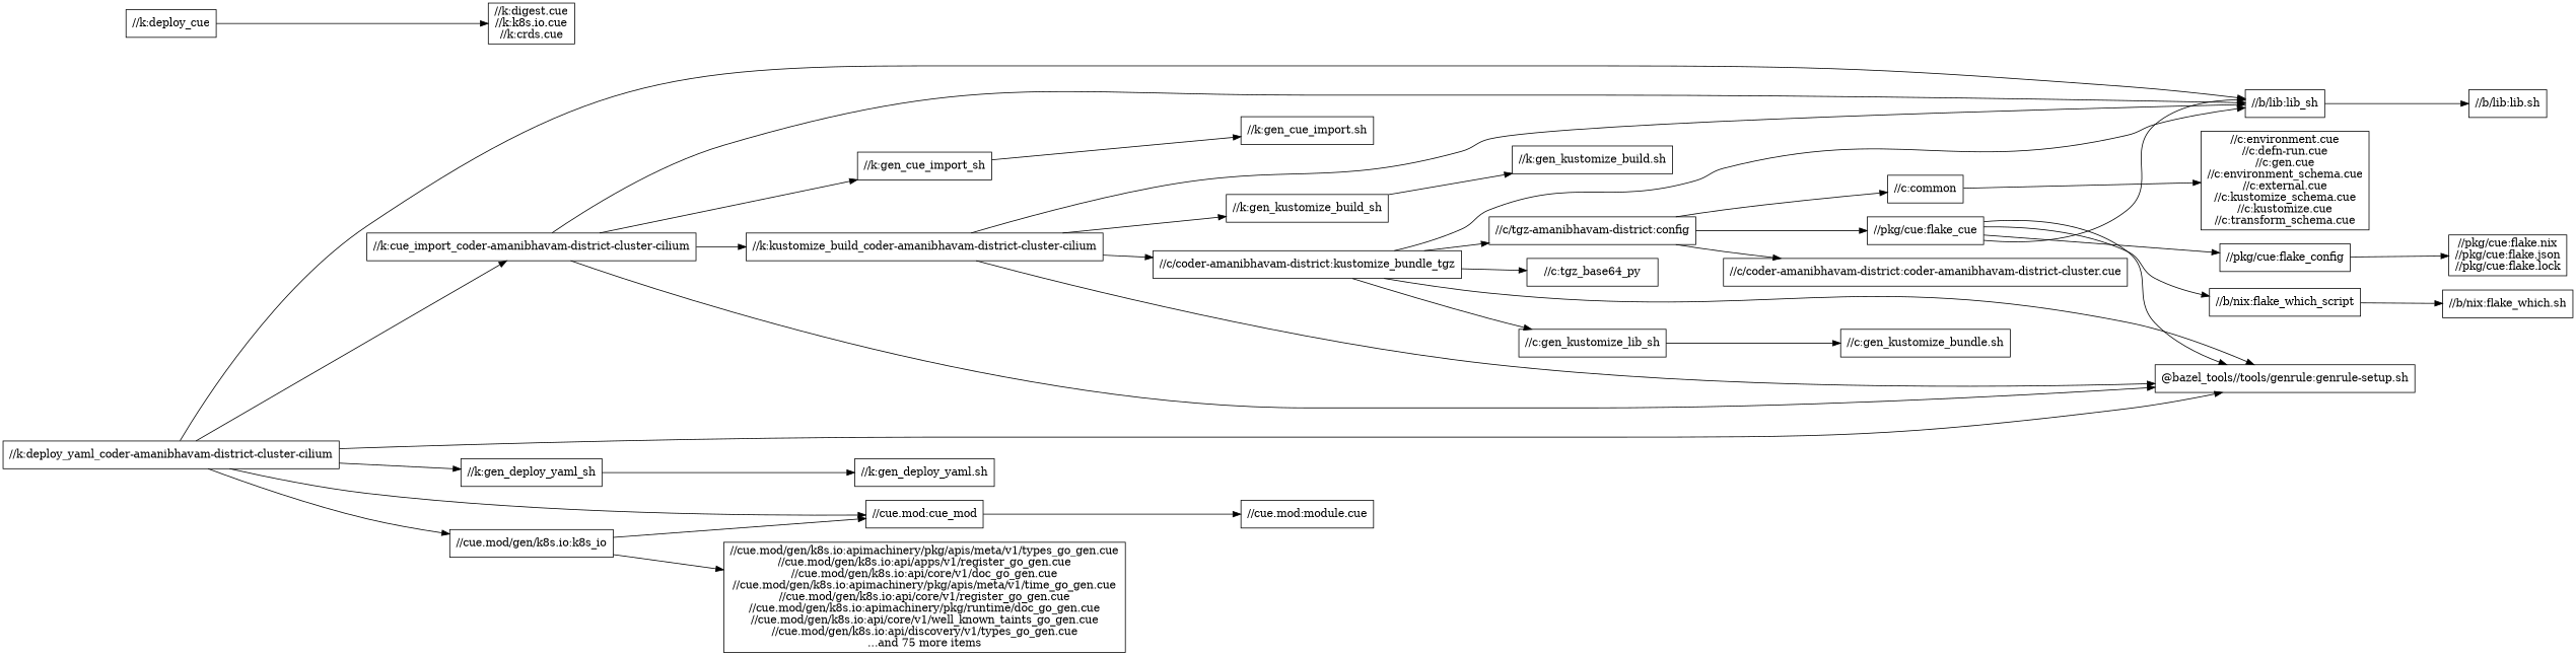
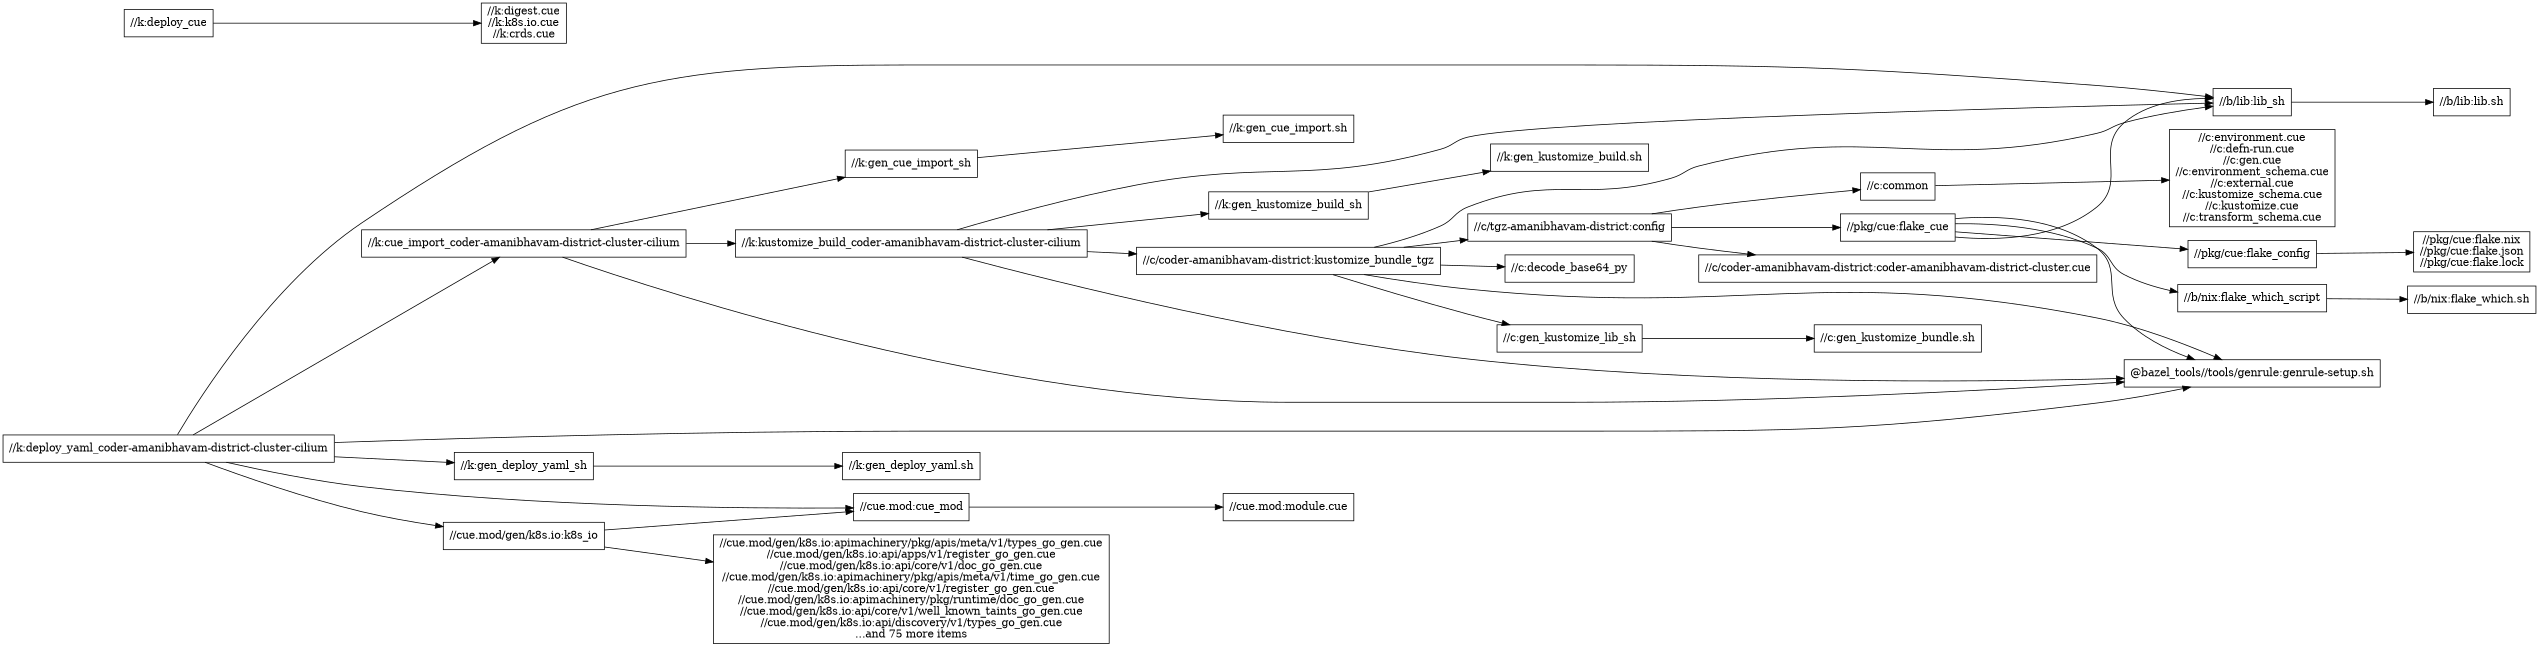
  digraph {
    rankdir=LR
    node [shape=box]
    "//k:deploy_yaml_coder-amanibhavam-district-cluster-cilium"
    "//k:cue_import_coder-amanibhavam-district-cluster-cilium"
    "//k:gen_deploy_yaml_sh"
    "//cue.mod:cue_mod"
    "//cue.mod/gen/k8s.io:k8s_io"
    "//b/lib:lib_sh"
    "@bazel_tools//tools/genrule:genrule-setup.sh"
    "//k:kustomize_build_coder-amanibhavam-district-cluster-cilium"
    "//k:gen_cue_import_sh"
    "//k:deploy_cue"
    "//k:digest.cue\n//k:k8s.io.cue\n//k:crds.cue"
    "//k:gen_deploy_yaml.sh"
    "//cue.mod:module.cue"
    "//cue.mod/gen/k8s.io:apimachinery/pkg/apis/meta/v1/types_go_gen.cue\n//cue.mod/gen/k8s.io:api/apps/v1/register_go_gen.cue\n//cue.mod/gen/k8s.io:api/core/v1/doc_go_gen.cue\n//cue.mod/gen/k8s.io:apimachinery/pkg/apis/meta/v1/time_go_gen.cue\n//cue.mod/gen/k8s.io:api/core/v1/register_go_gen.cue\n//cue.mod/gen/k8s.io:apimachinery/pkg/runtime/doc_go_gen.cue\n//cue.mod/gen/k8s.io:api/core/v1/well_known_taints_go_gen.cue\n//cue.mod/gen/k8s.io:api/discovery/v1/types_go_gen.cue\n...and 75 more items"
    "//b/lib:lib.sh"
    "//k:gen_kustomize_build_sh"
    "//c/coder-amanibhavam-district:kustomize_bundle_tgz"
    "//k:gen_cue_import.sh"
    "//k:gen_kustomize_build.sh"
    n20 [label="//c/tgz-amanibhavam-district:config"]
    n21 [label="//c:gen_kustomize_lib_sh"]
-   "//c:decode_base64_py" [label="//c:tgz_base64_py"]
+   "//c:decode_base64_py"
    "//pkg/cue:flake_cue"
    "//c/coder-amanibhavam-district:coder-amanibhavam-district-cluster.cue"
    "//c:common"
    "//c:gen_kustomize_bundle.sh"
    "//pkg/cue:flake_config"
    "//b/nix:flake_which_script"
    "//c:environment.cue\n//c:defn-run.cue\n//c:gen.cue\n//c:environment_schema.cue\n//c:external.cue\n//c:kustomize_schema.cue\n//c:kustomize.cue\n//c:transform_schema.cue"
    "//pkg/cue:flake.nix\n//pkg/cue:flake.json\n//pkg/cue:flake.lock"
    "//b/nix:flake_which.sh"
    "//k:deploy_yaml_coder-amanibhavam-district-cluster-cilium" -> "//k:cue_import_coder-amanibhavam-district-cluster-cilium"
    "//k:deploy_yaml_coder-amanibhavam-district-cluster-cilium" -> "//k:gen_deploy_yaml_sh"
    "//k:deploy_yaml_coder-amanibhavam-district-cluster-cilium" -> "//cue.mod:cue_mod"
    "//k:deploy_yaml_coder-amanibhavam-district-cluster-cilium" -> "//cue.mod/gen/k8s.io:k8s_io"
    "//k:deploy_yaml_coder-amanibhavam-district-cluster-cilium" -> "//b/lib:lib_sh"
    "//k:deploy_yaml_coder-amanibhavam-district-cluster-cilium" -> "@bazel_tools//tools/genrule:genrule-setup.sh"
-   "//k:cue_import_coder-amanibhavam-district-cluster-cilium" -> "//b/lib:lib_sh"
    "//k:cue_import_coder-amanibhavam-district-cluster-cilium" -> "@bazel_tools//tools/genrule:genrule-setup.sh"
    "//k:cue_import_coder-amanibhavam-district-cluster-cilium" -> "//k:kustomize_build_coder-amanibhavam-district-cluster-cilium"
    "//k:cue_import_coder-amanibhavam-district-cluster-cilium" -> "//k:gen_cue_import_sh"
    "//k:gen_deploy_yaml_sh" -> "//k:gen_deploy_yaml.sh"
    "//cue.mod:cue_mod" -> "//cue.mod:module.cue"
    "//cue.mod/gen/k8s.io:k8s_io" -> "//cue.mod:cue_mod"
    "//cue.mod/gen/k8s.io:k8s_io" -> "//cue.mod/gen/k8s.io:apimachinery/pkg/apis/meta/v1/types_go_gen.cue\n//cue.mod/gen/k8s.io:api/apps/v1/register_go_gen.cue\n//cue.mod/gen/k8s.io:api/core/v1/doc_go_gen.cue\n//cue.mod/gen/k8s.io:apimachinery/pkg/apis/meta/v1/time_go_gen.cue\n//cue.mod/gen/k8s.io:api/core/v1/register_go_gen.cue\n//cue.mod/gen/k8s.io:apimachinery/pkg/runtime/doc_go_gen.cue\n//cue.mod/gen/k8s.io:api/core/v1/well_known_taints_go_gen.cue\n//cue.mod/gen/k8s.io:api/discovery/v1/types_go_gen.cue\n...and 75 more items"
    "//b/lib:lib_sh" -> "//b/lib:lib.sh"
    "//k:kustomize_build_coder-amanibhavam-district-cluster-cilium" -> "//b/lib:lib_sh"
    "//k:kustomize_build_coder-amanibhavam-district-cluster-cilium" -> "@bazel_tools//tools/genrule:genrule-setup.sh"
    "//k:kustomize_build_coder-amanibhavam-district-cluster-cilium" -> "//k:gen_kustomize_build_sh"
    "//k:kustomize_build_coder-amanibhavam-district-cluster-cilium" -> "//c/coder-amanibhavam-district:kustomize_bundle_tgz"
    "//k:gen_cue_import_sh" -> "//k:gen_cue_import.sh"
    "//k:deploy_cue" -> "//k:digest.cue\n//k:k8s.io.cue\n//k:crds.cue"
    "//k:gen_kustomize_build_sh" -> "//k:gen_kustomize_build.sh"
    "//c/coder-amanibhavam-district:kustomize_bundle_tgz" -> "//b/lib:lib_sh"
    "//c/coder-amanibhavam-district:kustomize_bundle_tgz" -> "@bazel_tools//tools/genrule:genrule-setup.sh"
    "//c/coder-amanibhavam-district:kustomize_bundle_tgz" -> n20
    "//c/coder-amanibhavam-district:kustomize_bundle_tgz" -> n21
    "//c/coder-amanibhavam-district:kustomize_bundle_tgz" -> "//c:decode_base64_py"
    n20 -> "//pkg/cue:flake_cue"
    n20 -> "//c/coder-amanibhavam-district:coder-amanibhavam-district-cluster.cue"
    n20 -> "//c:common"
    n21 -> "//c:gen_kustomize_bundle.sh"
    "//pkg/cue:flake_cue" -> "//b/lib:lib_sh"
    "//pkg/cue:flake_cue" -> "@bazel_tools//tools/genrule:genrule-setup.sh"
    "//pkg/cue:flake_cue" -> "//pkg/cue:flake_config"
    "//pkg/cue:flake_cue" -> "//b/nix:flake_which_script"
    "//c:common" -> "//c:environment.cue\n//c:defn-run.cue\n//c:gen.cue\n//c:environment_schema.cue\n//c:external.cue\n//c:kustomize_schema.cue\n//c:kustomize.cue\n//c:transform_schema.cue"
    "//pkg/cue:flake_config" -> "//pkg/cue:flake.nix\n//pkg/cue:flake.json\n//pkg/cue:flake.lock"
    "//b/nix:flake_which_script" -> "//b/nix:flake_which.sh"
  }
